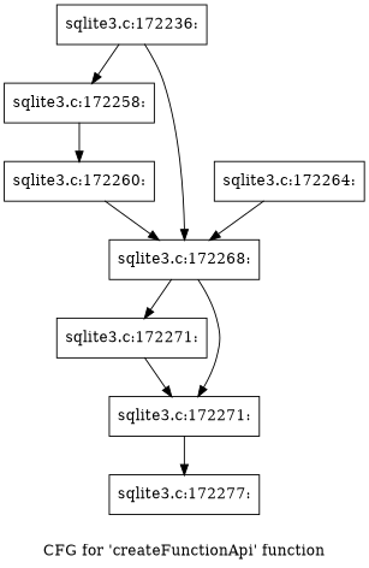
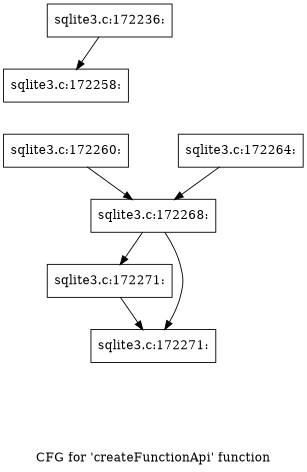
  digraph {
    label="CFG for 'createFunctionApi' function"
    node [shape=record]
    n1 [label="{sqlite3.c:172236:}"]
    n2 [label="{sqlite3.c:172258:}"]
    n3 [label="{sqlite3.c:172268:}"]
    n4 [label="{sqlite3.c:172260:}"]
    n5 [label="{sqlite3.c:172271:}"]
    n6 [label="{sqlite3.c:172271:}"]
    n7 [label="{sqlite3.c:172264:}"]
-   n8 [label="{sqlite3.c:172277:}"]
    n1 -> n2
-   n1 -> n3
-   n2 -> n4
    n3 -> n5
    n3 -> n6
    n4 -> n3
    n5 -> n6
-   n6 -> n8
    n7 -> n3
  }
